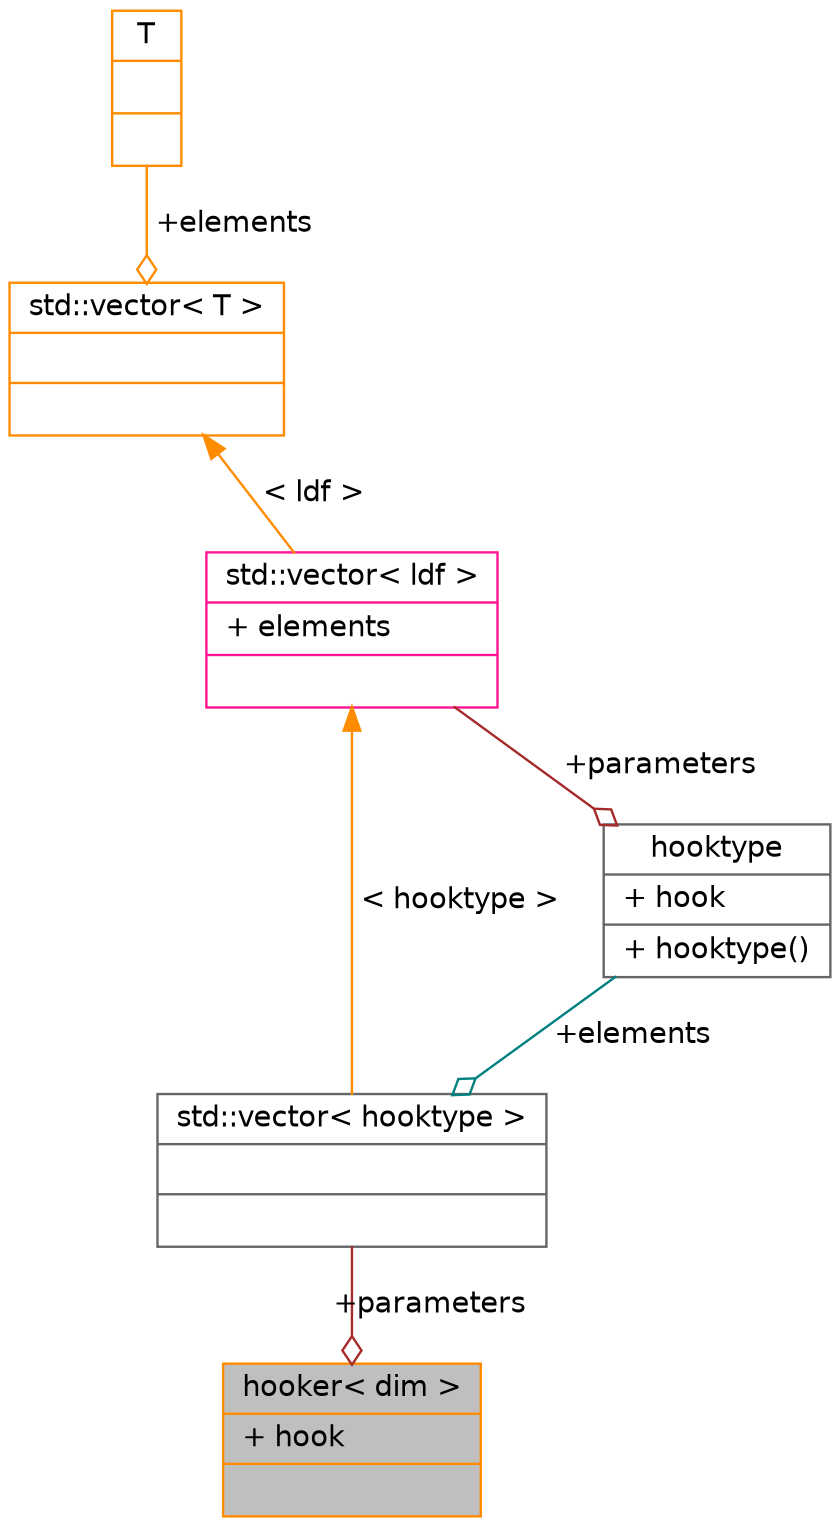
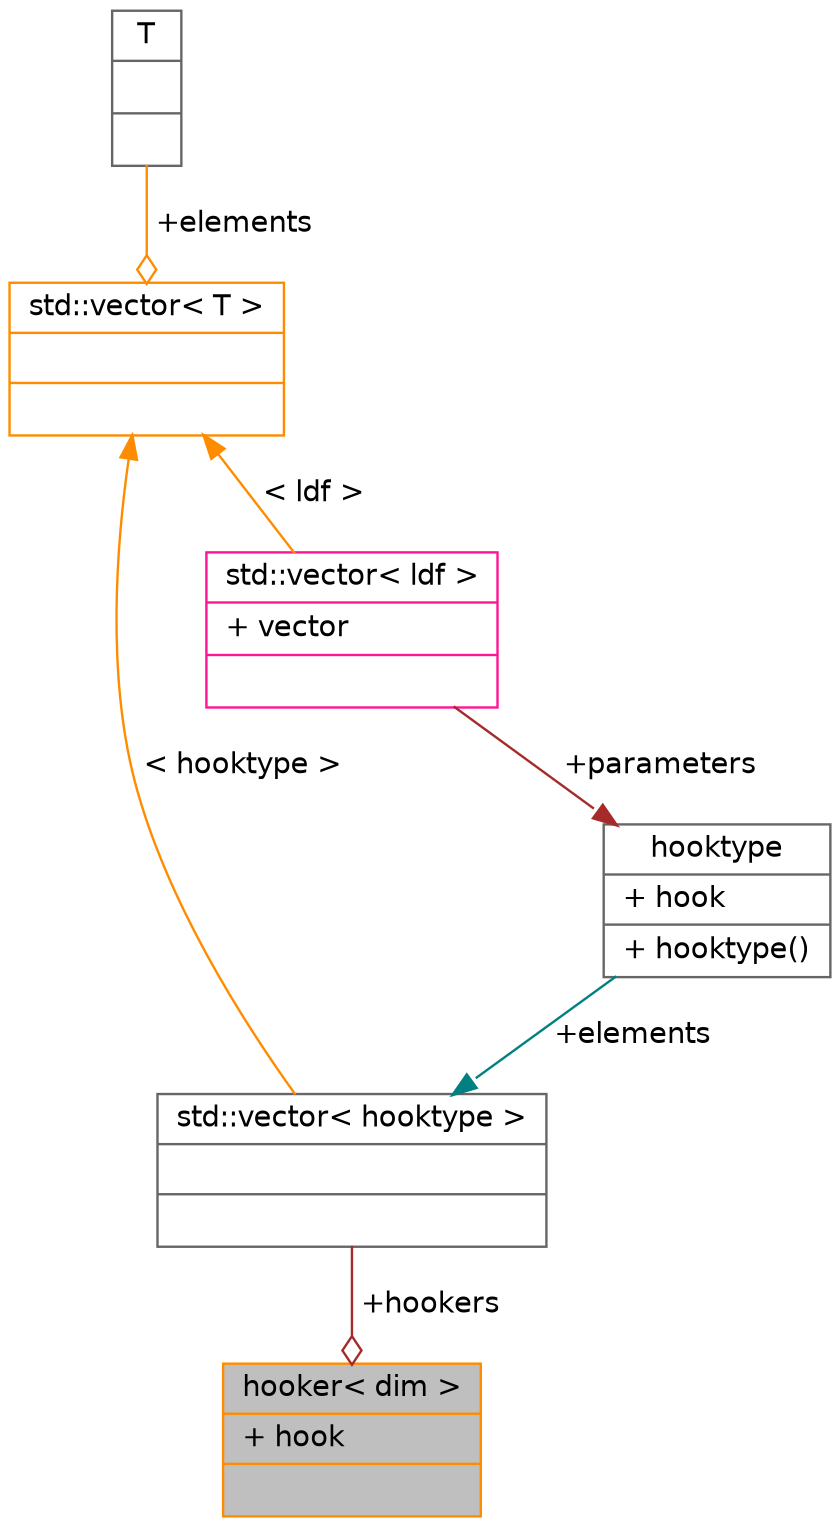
  digraph {
    node [color=gray40 fontname=Helvetica fontsize=12 shape=record]
    edge [arrowhead=odiamond color=darkorange fontname=Helvetica fontsize=12 labelfontname=Helvetica labelfontsize=12 style=solid]
    n1 [color=darkorange fillcolor=grey75 fontcolor=black height=0.2 label="{hooker\< dim \>\n|+ hook\l|}" style=filled width=0.4]
    n2 [height=0.2 label="{std::vector\< hooktype \>\n||}" width=0.4]
    n3 [height=0.2 label="{hooktype\n|+ hook\l|+ hooktype()\l}" width=0.4]
-   n4 [color=deeppink height=0.2 label="{std::vector\< ldf \>\n|+ elements\l|}" width=0.4]
+   n4 [color=deeppink height=0.2 label="{std::vector\< ldf \>\n|+ vector\l|}" width=0.4]
    n5 [color=darkorange height=0.2 label="{std::vector\< T \>\n||}" width=0.4]
-   n6 [color=darkorange height=0.2 label="{T\n||}" width=0.4]
-   n2 -> n1 [color=brown label=" +parameters"]
-   n3 -> n2 [color=teal label=" +elements"]
-   n4 -> n3 [color=brown label=" +parameters"]
-   n4 -> n2 [dir=back label=" \< hooktype \>" arrowhead=""]
+   n6 [height=0.2 label="{T\n||}" width=0.4]
+   n2 -> n1 [color=brown label=" +hookers"]
+   n3 -> n2 [arrowhead=normal color=teal label=" +elements"]
+   n4 -> n3 [arrowhead=normal color=brown label=" +parameters"]
+   n5 -> n2 [dir=back label=" \< hooktype \>" arrowhead=""]
    n5 -> n4 [dir=back label=" \< ldf \>" arrowhead=""]
    n6 -> n5 [label=" +elements"]
  }
